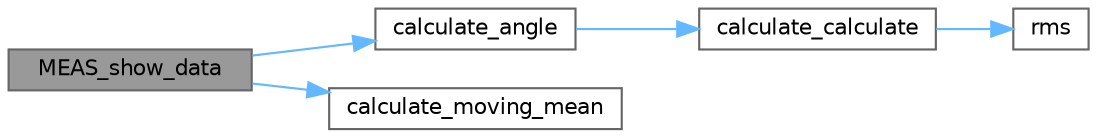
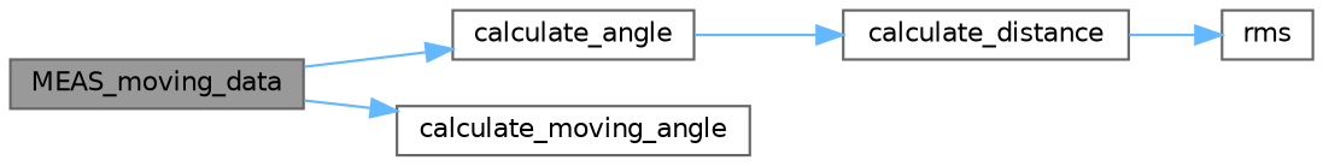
  digraph {
    rankdir=LR
    node [color=grey40 fillcolor=white fontname=Helvetica fontsize=10 shape=box style=filled]
    edge [color=steelblue1 fontname=Helvetica fontsize=10 labelfontname=Helvetica labelfontsize=10 style=solid]
-   n1 [color=gray40 fillcolor=grey60 fontcolor=black height=0.2 label=MEAS_show_data width=0.4]
+   n1 [color=gray40 fillcolor=grey60 fontcolor=black height=0.2 label=MEAS_moving_data width=0.4]
    n2 [height=0.2 label=calculate_angle width=0.4]
-   n3 [height=0.2 label=calculate_moving_mean width=0.4]
-   n4 [height=0.2 label=calculate_calculate width=0.4]
+   n3 [height=0.2 label=calculate_moving_angle width=0.4]
+   n4 [height=0.2 label=calculate_distance width=0.4]
    n5 [height=0.2 label=rms width=0.4]
    n1 -> n2
    n1 -> n3
    n2 -> n4
    n4 -> n5
  }
